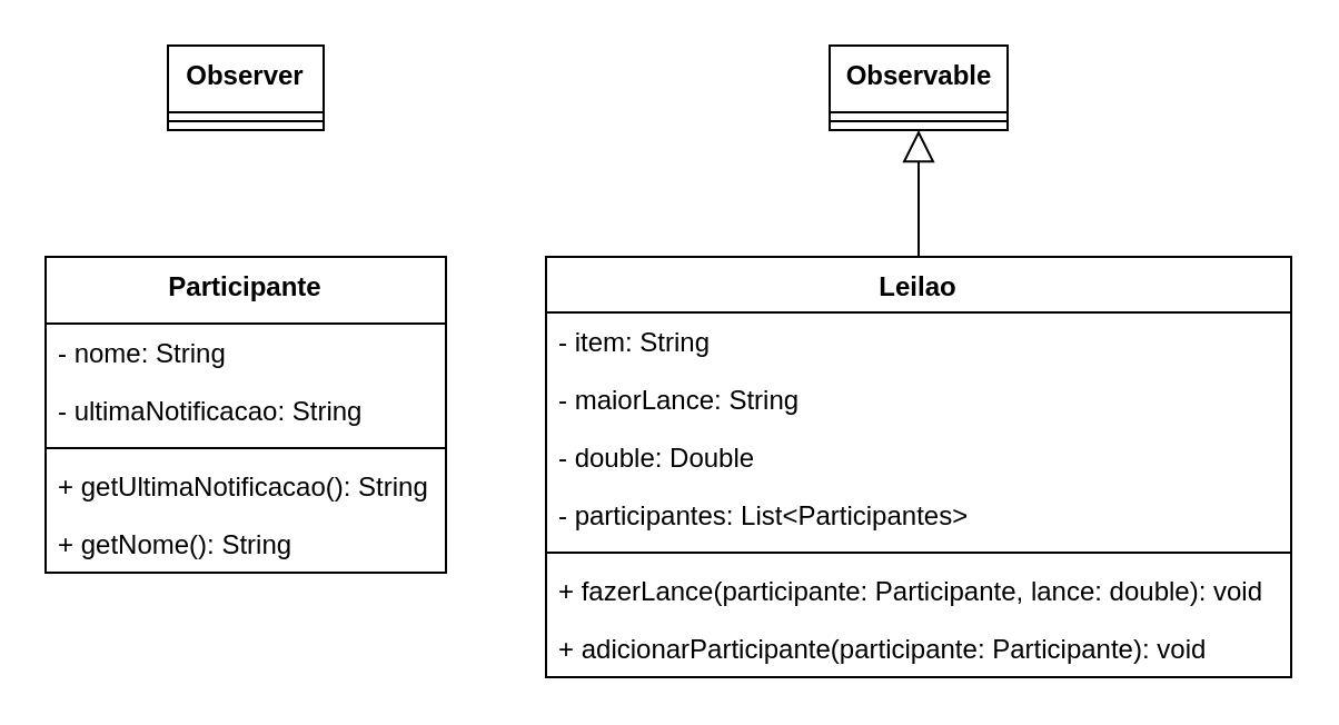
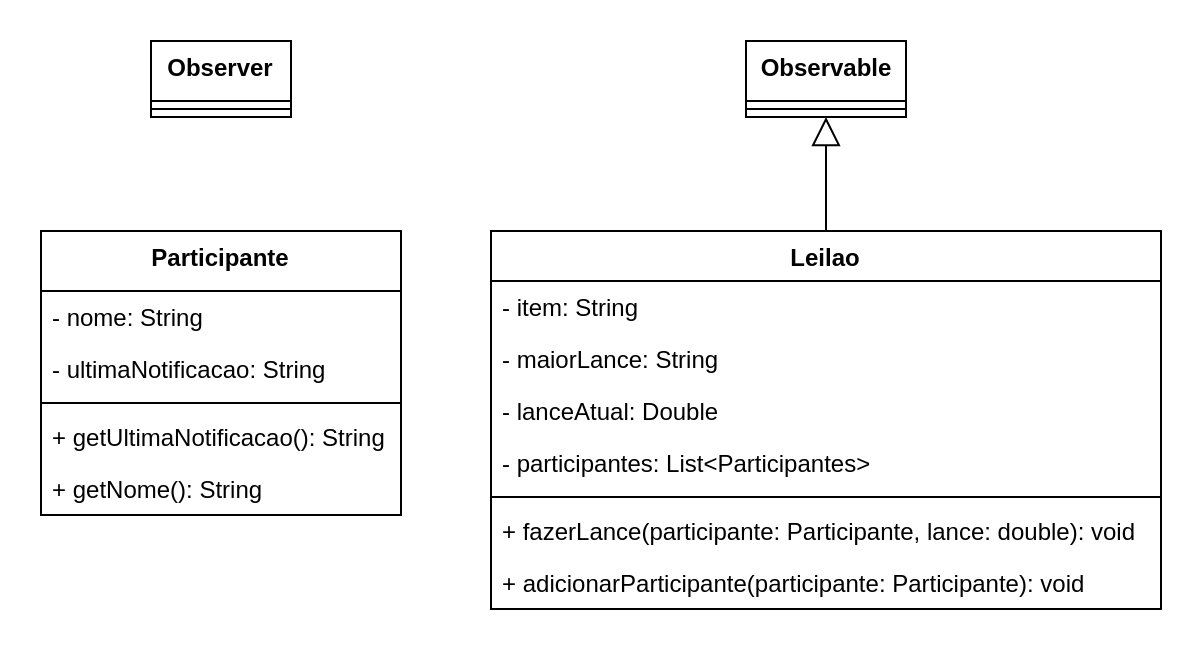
  <mxCell id="0" />
  <mxCell id="1" parent="0" />
  <mxCell id="2" value="Observer" style="swimlane;fontStyle=1;align=center;verticalAlign=top;childLayout=stackLayout;horizontal=1;startSize=30;horizontalStack=0;resizeParent=1;resizeParentMax=0;resizeLast=0;collapsible=0;marginBottom=0;whiteSpace=wrap;html=1;" parent="1" vertex="1"><mxGeometry x="75" y="20" width="70" height="38" as="geometry" /></mxCell>
  <mxCell id="3" value="" style="line;strokeWidth=1;fillColor=none;align=left;verticalAlign=middle;spacingTop=-1;spacingLeft=3;spacingRight=3;rotatable=0;labelPosition=right;points=[];portConstraint=eastwest;strokeColor=inherit;" parent="2" vertex="1"><mxGeometry y="30" width="70" height="8" as="geometry" /></mxCell>
  <mxCell id="4" style="edgeStyle=orthogonalEdgeStyle;rounded=0;orthogonalLoop=1;jettySize=auto;html=1;endArrow=block;endFill=0;endSize=12;" parent="1" source="5" target="13" edge="1"><mxGeometry relative="1" as="geometry"><Array as="points" /><mxPoint x="300" y="-156" as="targetPoint" /></mxGeometry></mxCell>
  <mxCell id="5" value="&lt;div&gt;Leilao&lt;/div&gt;" style="swimlane;fontStyle=1;align=center;verticalAlign=top;childLayout=stackLayout;horizontal=1;startSize=25;horizontalStack=0;resizeParent=1;resizeParentMax=0;resizeLast=0;collapsible=0;marginBottom=0;whiteSpace=wrap;html=1;" parent="1" vertex="1"><mxGeometry x="245" y="115" width="335" height="189" as="geometry" /></mxCell>
  <mxCell id="6" value="- item: String" style="text;strokeColor=none;fillColor=none;align=left;verticalAlign=top;spacingLeft=4;spacingRight=4;overflow=hidden;rotatable=0;points=[[0,0.5],[1,0.5]];portConstraint=eastwest;whiteSpace=wrap;html=1;" parent="5" vertex="1"><mxGeometry y="25" width="335" height="26" as="geometry" /></mxCell>
  <mxCell id="7" value="- maiorLance: String" style="text;strokeColor=none;fillColor=none;align=left;verticalAlign=top;spacingLeft=4;spacingRight=4;overflow=hidden;rotatable=0;points=[[0,0.5],[1,0.5]];portConstraint=eastwest;whiteSpace=wrap;html=1;" parent="5" vertex="1"><mxGeometry y="51" width="335" height="26" as="geometry" /></mxCell>
- <mxCell id="8" value="- double: Double" style="text;strokeColor=none;fillColor=none;align=left;verticalAlign=top;spacingLeft=4;spacingRight=4;overflow=hidden;rotatable=0;points=[[0,0.5],[1,0.5]];portConstraint=eastwest;whiteSpace=wrap;html=1;" parent="5" vertex="1"><mxGeometry y="77" width="335" height="26" as="geometry" /></mxCell>
+ <mxCell id="8" value="- lanceAtual: Double" style="text;strokeColor=none;fillColor=none;align=left;verticalAlign=top;spacingLeft=4;spacingRight=4;overflow=hidden;rotatable=0;points=[[0,0.5],[1,0.5]];portConstraint=eastwest;whiteSpace=wrap;html=1;" parent="5" vertex="1"><mxGeometry y="77" width="335" height="26" as="geometry" /></mxCell>
  <mxCell id="9" value="- participantes: List&amp;lt;Participantes&amp;gt;" style="text;strokeColor=none;fillColor=none;align=left;verticalAlign=top;spacingLeft=4;spacingRight=4;overflow=hidden;rotatable=0;points=[[0,0.5],[1,0.5]];portConstraint=eastwest;whiteSpace=wrap;html=1;" parent="5" vertex="1"><mxGeometry y="103" width="335" height="26" as="geometry" /></mxCell>
  <mxCell id="10" value="" style="line;strokeWidth=1;fillColor=none;align=left;verticalAlign=middle;spacingTop=-1;spacingLeft=3;spacingRight=3;rotatable=0;labelPosition=right;points=[];portConstraint=eastwest;strokeColor=inherit;" parent="5" vertex="1"><mxGeometry y="129" width="335" height="8" as="geometry" /></mxCell>
  <mxCell id="11" value="+ fazerLance(participante: Participante, lance: double): void" style="text;strokeColor=none;fillColor=none;align=left;verticalAlign=top;spacingLeft=4;spacingRight=4;overflow=hidden;rotatable=0;points=[[0,0.5],[1,0.5]];portConstraint=eastwest;whiteSpace=wrap;html=1;" parent="5" vertex="1"><mxGeometry y="137" width="335" height="26" as="geometry" /></mxCell>
  <mxCell id="12" value="+ adicionarParticipante(participante: Participante): void" style="text;strokeColor=none;fillColor=none;align=left;verticalAlign=top;spacingLeft=4;spacingRight=4;overflow=hidden;rotatable=0;points=[[0,0.5],[1,0.5]];portConstraint=eastwest;whiteSpace=wrap;html=1;" parent="5" vertex="1"><mxGeometry y="163" width="335" height="26" as="geometry" /></mxCell>
  <mxCell id="13" value="Observable" style="swimlane;fontStyle=1;align=center;verticalAlign=top;childLayout=stackLayout;horizontal=1;startSize=30;horizontalStack=0;resizeParent=1;resizeParentMax=0;resizeLast=0;collapsible=0;marginBottom=0;whiteSpace=wrap;html=1;" parent="1" vertex="1"><mxGeometry x="372.5" y="20" width="80" height="38" as="geometry" /></mxCell>
  <mxCell id="14" value="" style="line;strokeWidth=1;fillColor=none;align=left;verticalAlign=middle;spacingTop=-1;spacingLeft=3;spacingRight=3;rotatable=0;labelPosition=right;points=[];portConstraint=eastwest;strokeColor=inherit;" parent="13" vertex="1"><mxGeometry y="30" width="80" height="8" as="geometry" /></mxCell>
  <mxCell id="15" value="Participante" style="swimlane;fontStyle=1;align=center;verticalAlign=top;childLayout=stackLayout;horizontal=1;startSize=30;horizontalStack=0;resizeParent=1;resizeParentMax=0;resizeLast=0;collapsible=0;marginBottom=0;whiteSpace=wrap;html=1;" parent="1" vertex="1"><mxGeometry x="20" y="115" width="180" height="142" as="geometry" /></mxCell>
  <mxCell id="16" value="- nome: String" style="text;strokeColor=none;fillColor=none;align=left;verticalAlign=top;spacingLeft=4;spacingRight=4;overflow=hidden;rotatable=0;points=[[0,0.5],[1,0.5]];portConstraint=eastwest;whiteSpace=wrap;html=1;" parent="15" vertex="1"><mxGeometry y="30" width="180" height="26" as="geometry" /></mxCell>
  <mxCell id="17" value="- ultimaNotificacao: String" style="text;strokeColor=none;fillColor=none;align=left;verticalAlign=top;spacingLeft=4;spacingRight=4;overflow=hidden;rotatable=0;points=[[0,0.5],[1,0.5]];portConstraint=eastwest;whiteSpace=wrap;html=1;" parent="15" vertex="1"><mxGeometry y="56" width="180" height="26" as="geometry" /></mxCell>
  <mxCell id="18" value="" style="line;strokeWidth=1;fillColor=none;align=left;verticalAlign=middle;spacingTop=-1;spacingLeft=3;spacingRight=3;rotatable=0;labelPosition=right;points=[];portConstraint=eastwest;strokeColor=inherit;" parent="15" vertex="1"><mxGeometry y="82" width="180" height="8" as="geometry" /></mxCell>
  <mxCell id="19" value="+ getUltimaNotificacao(): String" style="text;strokeColor=none;fillColor=none;align=left;verticalAlign=top;spacingLeft=4;spacingRight=4;overflow=hidden;rotatable=0;points=[[0,0.5],[1,0.5]];portConstraint=eastwest;whiteSpace=wrap;html=1;" parent="15" vertex="1"><mxGeometry y="90" width="180" height="26" as="geometry" /></mxCell>
  <mxCell id="20" value="+ getNome(): String" style="text;strokeColor=none;fillColor=none;align=left;verticalAlign=top;spacingLeft=4;spacingRight=4;overflow=hidden;rotatable=0;points=[[0,0.5],[1,0.5]];portConstraint=eastwest;whiteSpace=wrap;html=1;" parent="15" vertex="1"><mxGeometry y="116" width="180" height="26" as="geometry" /></mxCell>
